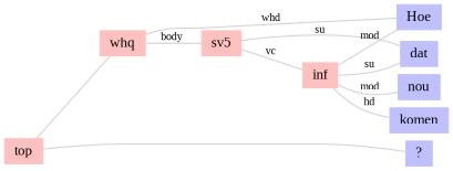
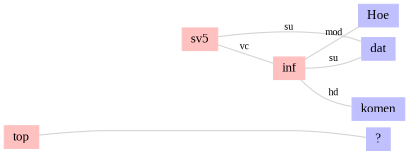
  strict graph {
    fontname="Liberation Serif"
    nodesep=.05
    ordering=out
    rankdir=LR
    ranksep=".25 equally"
    node [color="#c0c0ff" fontname="Liberation Serif" fontsize=12 shape=box style=filled]
    edge [fontname="Liberation Serif" color="#d3d3d3" fontsize=9]
    n1 [height=0 label=Hoe width=0]
    n2 [height=0 label=dat width=0]
-   n3 [height=0 label=nou width=0]
    n4 [height=0 label=komen width=0]
    n5 [height=0 label="?" width=0]
    n6 [color="#ffc0c0" height=0 label=top width=0]
-   n7 [color="#ffc0c0" height=0 label=whq width=0]
    n8 [color="#ffc0c0" height=0 label=sv5 width=0]
    n9 [color="#ffc0c0" height=0 label=inf width=0]
    subgraph sub_1 {
      rank=same
      n1
      n2
-     n3
      n4
      n5
    }
-   n2 -- n3 [style=invis color="" fontsize=""]
-   n3 -- n4 [style=invis color="" fontsize=""]
    n4 -- n5 [style=invis color="" fontsize=""]
    n6 -- n5
-   n6 -- n7
-   n7 -- n1 [label=whd]
-   n7 -- n8 [label=body]
    n8 -- n2 [label=su]
    n8 -- n9 [label=vc]
    n9 -- n1 [label=mod]
    n9 -- n2 [label=su]
-   n9 -- n3 [label=mod]
    n9 -- n4 [label=hd]
  }
